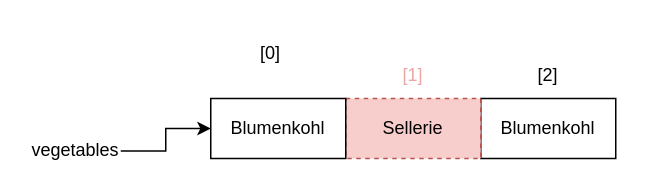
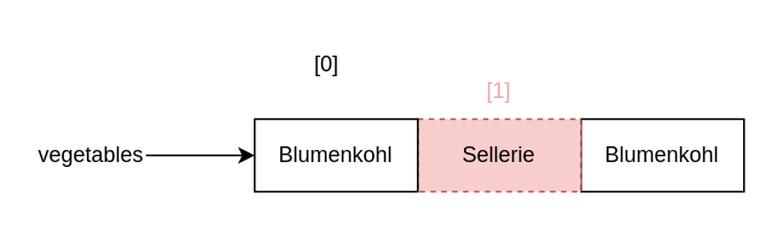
  <mxCell id="0" />
  <mxCell id="1" parent="0" />
  <mxCell id="2" value="Blumenkohl" style="rounded=0;whiteSpace=wrap;html=1;" parent="1" vertex="1"><mxGeometry x="320" y="65" width="90" height="40" as="geometry" /></mxCell>
- <mxCell id="3" value="[2]" style="text;html=1;strokeColor=none;fillColor=none;align=center;verticalAlign=middle;whiteSpace=wrap;rounded=0;" parent="1" vertex="1"><mxGeometry x="335" y="35" width="60" height="30" as="geometry" /></mxCell>
  <mxCell id="4" value="Sellerie" style="rounded=0;whiteSpace=wrap;html=1;fillColor=#f8cecc;strokeColor=#b85450;dashed=1;" parent="1" vertex="1"><mxGeometry x="230" y="65" width="90" height="40" as="geometry" /></mxCell>
  <mxCell id="5" value="&lt;font color=&quot;#eda6a6&quot;&gt;[1]&lt;/font&gt;" style="text;html=1;strokeColor=none;fillColor=none;align=center;verticalAlign=middle;whiteSpace=wrap;rounded=0;" parent="1" vertex="1"><mxGeometry x="245" y="35" width="60" height="30" as="geometry" /></mxCell>
  <mxCell id="6" value="Blumenkohl" style="rounded=0;whiteSpace=wrap;html=1;" parent="1" vertex="1"><mxGeometry x="140" y="65" width="90" height="40" as="geometry" /></mxCell>
  <mxCell id="7" value="[0]" style="text;html=1;strokeColor=none;fillColor=none;align=center;verticalAlign=middle;whiteSpace=wrap;rounded=0;" parent="1" vertex="1"><mxGeometry x="150" y="20" width="60" height="30" as="geometry" /></mxCell>
  <mxCell id="8" style="edgeStyle=orthogonalEdgeStyle;rounded=0;orthogonalLoop=1;jettySize=auto;html=1;entryX=0;entryY=0.5;entryDx=0;entryDy=0;" parent="1" source="9" target="6" edge="1"><mxGeometry relative="1" as="geometry" /></mxCell>
- <mxCell id="9" value="vegetables" style="text;html=1;strokeColor=none;fillColor=none;align=center;verticalAlign=middle;whiteSpace=wrap;rounded=0;" parent="1" vertex="1"><mxGeometry x="20" y="85" width="60" height="30" as="geometry" /></mxCell>
+ <mxCell id="9" value="vegetables" style="text;html=1;strokeColor=none;fillColor=none;align=center;verticalAlign=middle;whiteSpace=wrap;rounded=0;" parent="1" vertex="1"><mxGeometry x="20" y="70" width="60" height="30" as="geometry" /></mxCell>
